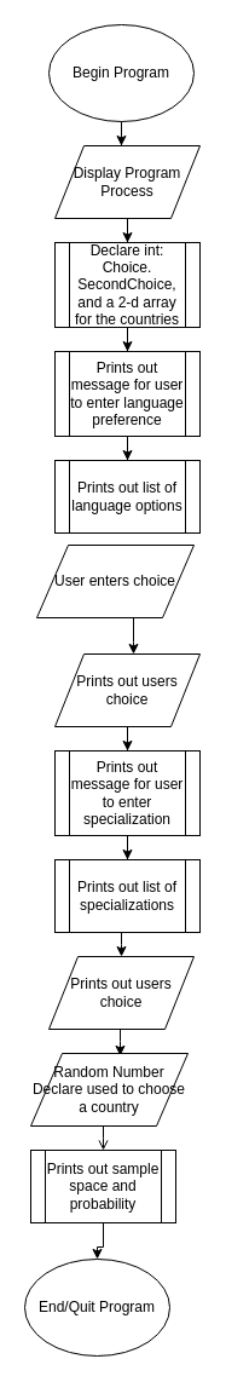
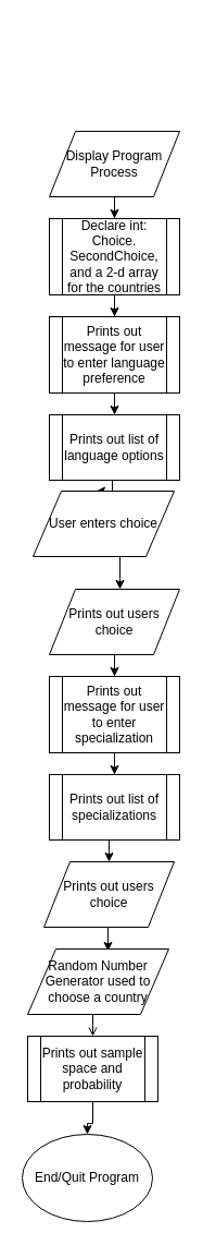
  <mxCell id="0" />
  <mxCell id="1" parent="0" />
- <mxCell id="2" value="" style="edgeStyle=orthogonalEdgeStyle;rounded=0;orthogonalLoop=1;jettySize=auto;html=1;entryX=0.458;entryY=0;entryDx=0;entryDy=0;entryPerimeter=0;" edge="1" parent="1" source="3" target="5"><mxGeometry relative="1" as="geometry"><Array as="points" /></mxGeometry></mxCell>
- <mxCell id="3" value="Begin Program" style="ellipse;whiteSpace=wrap;html=1;" vertex="1" parent="1"><mxGeometry x="40" y="20" width="120" height="80" as="geometry" /></mxCell>
  <mxCell id="4" style="edgeStyle=orthogonalEdgeStyle;rounded=0;orthogonalLoop=1;jettySize=auto;html=1;entryX=0.5;entryY=0;entryDx=0;entryDy=0;" edge="1" parent="1" source="5" target="7"><mxGeometry relative="1" as="geometry" /></mxCell>
  <mxCell id="5" value="Display Program Process" style="shape=parallelogram;perimeter=parallelogramPerimeter;whiteSpace=wrap;html=1;" vertex="1" parent="1"><mxGeometry x="45" y="120" width="120" height="60" as="geometry" /></mxCell>
  <mxCell id="6" style="edgeStyle=orthogonalEdgeStyle;rounded=0;orthogonalLoop=1;jettySize=auto;html=1;entryX=0.5;entryY=0;entryDx=0;entryDy=0;" edge="1" parent="1" source="7" target="9"><mxGeometry relative="1" as="geometry" /></mxCell>
  <mxCell id="7" value="Declare int: Choice. SecondChoice, and a 2-d array for the countries" style="shape=process;whiteSpace=wrap;html=1;backgroundOutline=1;" vertex="1" parent="1"><mxGeometry x="45" y="200" width="120" height="70" as="geometry" /></mxCell>
  <mxCell id="8" style="edgeStyle=orthogonalEdgeStyle;rounded=0;orthogonalLoop=1;jettySize=auto;html=1;entryX=0.5;entryY=0;entryDx=0;entryDy=0;" edge="1" parent="1" source="9" target="11"><mxGeometry relative="1" as="geometry" /></mxCell>
  <mxCell id="9" value="Prints out message for user to enter language preference" style="shape=process;whiteSpace=wrap;html=1;backgroundOutline=1;" vertex="1" parent="1"><mxGeometry x="45" y="290" width="120" height="70" as="geometry" /></mxCell>
+ <mxCell id="10" style="edgeStyle=orthogonalEdgeStyle;rounded=0;orthogonalLoop=1;jettySize=auto;html=1;entryX=0.446;entryY=0;entryDx=0;entryDy=0;entryPerimeter=0;" edge="1" parent="1" source="11" target="13"><mxGeometry relative="1" as="geometry"><Array as="points"><mxPoint x="103" y="450" /><mxPoint x="103" y="450" /></Array></mxGeometry></mxCell>
  <mxCell id="11" value="Prints out list of language options" style="shape=process;whiteSpace=wrap;html=1;backgroundOutline=1;" vertex="1" parent="1"><mxGeometry x="45" y="380" width="120" height="60" as="geometry" /></mxCell>
  <mxCell id="12" style="edgeStyle=orthogonalEdgeStyle;rounded=0;orthogonalLoop=1;jettySize=auto;html=1;" edge="1" parent="1" source="13" target="15"><mxGeometry relative="1" as="geometry"><Array as="points"><mxPoint x="110" y="530" /><mxPoint x="110" y="530" /></Array></mxGeometry></mxCell>
  <mxCell id="13" value="User enters choice" style="shape=parallelogram;perimeter=parallelogramPerimeter;whiteSpace=wrap;html=1;" vertex="1" parent="1"><mxGeometry x="30" y="450" width="130" height="60" as="geometry" /></mxCell>
  <mxCell id="14" style="edgeStyle=orthogonalEdgeStyle;rounded=0;orthogonalLoop=1;jettySize=auto;html=1;entryX=0.5;entryY=0;entryDx=0;entryDy=0;" edge="1" parent="1" source="15" target="17"><mxGeometry relative="1" as="geometry" /></mxCell>
  <mxCell id="15" value="Prints out users choice" style="shape=parallelogram;perimeter=parallelogramPerimeter;whiteSpace=wrap;html=1;" vertex="1" parent="1"><mxGeometry x="45" y="540" width="120" height="60" as="geometry" /></mxCell>
  <mxCell id="16" style="edgeStyle=orthogonalEdgeStyle;rounded=0;orthogonalLoop=1;jettySize=auto;html=1;entryX=0.5;entryY=0;entryDx=0;entryDy=0;" edge="1" parent="1" source="17" target="19"><mxGeometry relative="1" as="geometry" /></mxCell>
  <mxCell id="17" value="Prints out message for user to enter specialization" style="shape=process;whiteSpace=wrap;html=1;backgroundOutline=1;" vertex="1" parent="1"><mxGeometry x="45" y="620" width="120" height="70" as="geometry" /></mxCell>
  <mxCell id="18" style="edgeStyle=orthogonalEdgeStyle;rounded=0;orthogonalLoop=1;jettySize=auto;html=1;entryX=0.5;entryY=0;entryDx=0;entryDy=0;" edge="1" parent="1" source="19" target="21"><mxGeometry relative="1" as="geometry"><Array as="points"><mxPoint x="100" y="780" /><mxPoint x="100" y="780" /></Array></mxGeometry></mxCell>
  <mxCell id="19" value="Prints out list of specializations" style="shape=process;whiteSpace=wrap;html=1;backgroundOutline=1;" vertex="1" parent="1"><mxGeometry x="45" y="710" width="120" height="60" as="geometry" /></mxCell>
  <mxCell id="20" style="edgeStyle=orthogonalEdgeStyle;rounded=0;orthogonalLoop=1;jettySize=auto;html=1;entryX=0.569;entryY=0.033;entryDx=0;entryDy=0;entryPerimeter=0;" edge="1" parent="1" source="21" target="23"><mxGeometry relative="1" as="geometry"><Array as="points"><mxPoint x="99" y="860" /><mxPoint x="99" y="860" /></Array></mxGeometry></mxCell>
  <mxCell id="21" value="Prints out users choice" style="shape=parallelogram;perimeter=parallelogramPerimeter;whiteSpace=wrap;html=1;" vertex="1" parent="1"><mxGeometry x="40" y="790" width="120" height="60" as="geometry" /></mxCell>
  <mxCell id="22" style="edgeStyle=orthogonalEdgeStyle;rounded=0;orthogonalLoop=1;jettySize=auto;html=1;entryX=0.5;entryY=0;entryDx=0;entryDy=0;endArrow=open;" edge="1" parent="1" source="23" target="25"><mxGeometry relative="1" as="geometry"><Array as="points"><mxPoint x="85" y="940" /><mxPoint x="85" y="940" /></Array></mxGeometry></mxCell>
- <mxCell id="23" value="Random Number Declare used to choose a country" style="shape=parallelogram;perimeter=parallelogramPerimeter;whiteSpace=wrap;html=1;" vertex="1" parent="1"><mxGeometry x="25" y="870" width="130" height="60" as="geometry" /></mxCell>
+ <mxCell id="23" value="Random Number Generator used to choose a country" style="shape=parallelogram;perimeter=parallelogramPerimeter;whiteSpace=wrap;html=1;" vertex="1" parent="1"><mxGeometry x="25" y="870" width="130" height="60" as="geometry" /></mxCell>
  <mxCell id="24" style="edgeStyle=orthogonalEdgeStyle;rounded=0;orthogonalLoop=1;jettySize=auto;html=1;entryX=0.5;entryY=0;entryDx=0;entryDy=0;" edge="1" parent="1" source="25" target="26"><mxGeometry relative="1" as="geometry" /></mxCell>
  <mxCell id="25" value="Prints out sample space and probability" style="shape=process;whiteSpace=wrap;html=1;backgroundOutline=1;" vertex="1" parent="1"><mxGeometry x="25" y="950" width="120" height="60" as="geometry" /></mxCell>
  <mxCell id="26" value="End/Quit Program" style="ellipse;whiteSpace=wrap;html=1;" vertex="1" parent="1"><mxGeometry x="20" y="1040" width="120" height="80" as="geometry" /></mxCell>
